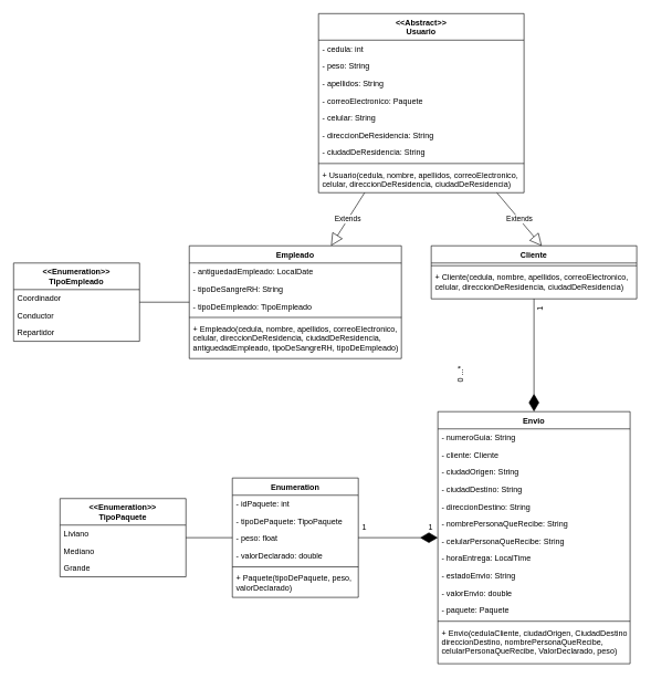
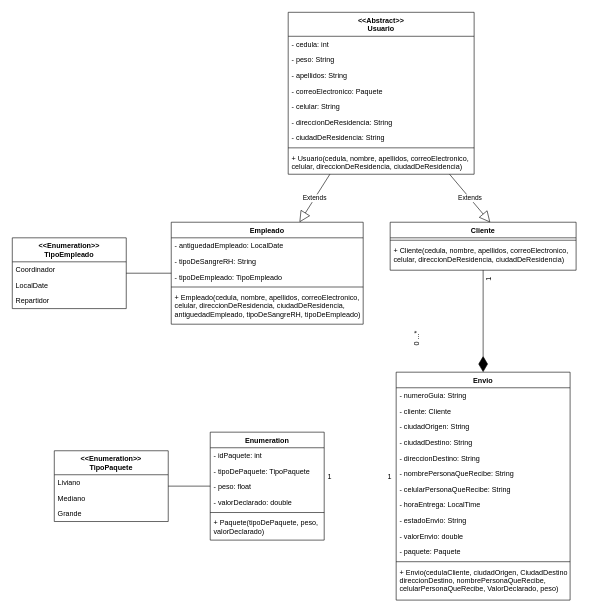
  <mxCell id="0" />
  <mxCell id="1" parent="0" />
  <mxCell id="2" value="Cliente" style="swimlane;fontStyle=1;align=center;verticalAlign=top;childLayout=stackLayout;horizontal=1;startSize=26;horizontalStack=0;resizeParent=1;resizeLast=0;collapsible=1;marginBottom=0;rounded=0;shadow=0;strokeWidth=1;" parent="1" vertex="1"><mxGeometry x="650" y="370" width="310" height="80" as="geometry"><mxRectangle x="230" y="140" width="160" height="26" as="alternateBounds" /></mxGeometry></mxCell>
  <mxCell id="3" value="" style="line;html=1;strokeWidth=1;align=left;verticalAlign=middle;spacingTop=-1;spacingLeft=3;spacingRight=3;rotatable=0;labelPosition=right;points=[];portConstraint=eastwest;" parent="2" vertex="1"><mxGeometry y="26" width="310" height="8" as="geometry" /></mxCell>
  <mxCell id="4" value="+ Cliente(cedula, nombre, apellidos, correoElectronico, &#10;celular, direccionDeResidencia, ciudadDeResidencia)" style="text;align=left;verticalAlign=top;spacingLeft=4;spacingRight=4;overflow=hidden;rotatable=0;points=[[0,0.5],[1,0.5]];portConstraint=eastwest;" parent="2" vertex="1"><mxGeometry y="34" width="310" height="40" as="geometry" /></mxCell>
  <mxCell id="5" value="Enumeration" style="swimlane;fontStyle=1;align=center;verticalAlign=top;childLayout=stackLayout;horizontal=1;startSize=26;horizontalStack=0;resizeParent=1;resizeLast=0;collapsible=1;marginBottom=0;rounded=0;shadow=0;strokeWidth=1;" parent="1" vertex="1"><mxGeometry x="350" y="720" width="190" height="180" as="geometry"><mxRectangle x="130" y="380" width="160" height="26" as="alternateBounds" /></mxGeometry></mxCell>
  <mxCell id="6" value="- idPaquete: int" style="text;align=left;verticalAlign=top;spacingLeft=4;spacingRight=4;overflow=hidden;rotatable=0;points=[[0,0.5],[1,0.5]];portConstraint=eastwest;" parent="5" vertex="1"><mxGeometry y="26" width="190" height="26" as="geometry" /></mxCell>
  <mxCell id="7" value="- tipoDePaquete: TipoPaquete" style="text;align=left;verticalAlign=top;spacingLeft=4;spacingRight=4;overflow=hidden;rotatable=0;points=[[0,0.5],[1,0.5]];portConstraint=eastwest;rounded=0;shadow=0;html=0;" parent="5" vertex="1"><mxGeometry y="52" width="190" height="26" as="geometry" /></mxCell>
  <mxCell id="8" value="- peso: float" style="text;align=left;verticalAlign=top;spacingLeft=4;spacingRight=4;overflow=hidden;rotatable=0;points=[[0,0.5],[1,0.5]];portConstraint=eastwest;rounded=0;shadow=0;html=0;" vertex="1" parent="5"><mxGeometry y="78" width="190" height="26" as="geometry" /></mxCell>
  <mxCell id="9" value="- valorDeclarado: double" style="text;align=left;verticalAlign=top;spacingLeft=4;spacingRight=4;overflow=hidden;rotatable=0;points=[[0,0.5],[1,0.5]];portConstraint=eastwest;rounded=0;shadow=0;html=0;" vertex="1" parent="5"><mxGeometry y="104" width="190" height="26" as="geometry" /></mxCell>
  <mxCell id="10" value="" style="line;html=1;strokeWidth=1;align=left;verticalAlign=middle;spacingTop=-1;spacingLeft=3;spacingRight=3;rotatable=0;labelPosition=right;points=[];portConstraint=eastwest;" parent="5" vertex="1"><mxGeometry y="130" width="190" height="8" as="geometry" /></mxCell>
  <mxCell id="11" value="+ Paquete(tipoDePaquete, peso, &#10;valorDeclarado)" style="text;align=left;verticalAlign=top;spacingLeft=4;spacingRight=4;overflow=hidden;rotatable=0;points=[[0,0.5],[1,0.5]];portConstraint=eastwest;" parent="5" vertex="1"><mxGeometry y="138" width="190" height="42" as="geometry" /></mxCell>
  <mxCell id="12" value="Empleado" style="swimlane;fontStyle=1;align=center;verticalAlign=top;childLayout=stackLayout;horizontal=1;startSize=26;horizontalStack=0;resizeParent=1;resizeLast=0;collapsible=1;marginBottom=0;rounded=0;shadow=0;strokeWidth=1;" parent="1" vertex="1"><mxGeometry x="285" y="370" width="320" height="170" as="geometry"><mxRectangle x="550" y="140" width="160" height="26" as="alternateBounds" /></mxGeometry></mxCell>
  <mxCell id="13" value="- antiguedadEmpleado: LocalDate" style="text;align=left;verticalAlign=top;spacingLeft=4;spacingRight=4;overflow=hidden;rotatable=0;points=[[0,0.5],[1,0.5]];portConstraint=eastwest;rounded=0;shadow=0;html=0;" vertex="1" parent="12"><mxGeometry y="26" width="320" height="26" as="geometry" /></mxCell>
  <mxCell id="14" value="- tipoDeSangreRH: String" style="text;align=left;verticalAlign=top;spacingLeft=4;spacingRight=4;overflow=hidden;rotatable=0;points=[[0,0.5],[1,0.5]];portConstraint=eastwest;rounded=0;shadow=0;html=0;" vertex="1" parent="12"><mxGeometry y="52" width="320" height="26" as="geometry" /></mxCell>
  <mxCell id="15" value="- tipoDeEmpleado: TipoEmpleado" style="text;align=left;verticalAlign=top;spacingLeft=4;spacingRight=4;overflow=hidden;rotatable=0;points=[[0,0.5],[1,0.5]];portConstraint=eastwest;rounded=0;shadow=0;html=0;" vertex="1" parent="12"><mxGeometry y="78" width="320" height="26" as="geometry" /></mxCell>
  <mxCell id="16" value="" style="line;html=1;strokeWidth=1;align=left;verticalAlign=middle;spacingTop=-1;spacingLeft=3;spacingRight=3;rotatable=0;labelPosition=right;points=[];portConstraint=eastwest;" parent="12" vertex="1"><mxGeometry y="104" width="320" height="8" as="geometry" /></mxCell>
  <mxCell id="17" value="+ Empleado(cedula, nombre, apellidos, correoElectronico,&#10;celular, direccionDeResidencia, ciudadDeResidencia,&#10;antiguedadEmpleado, tipoDeSangreRH, tipoDeEmpleado)" style="text;align=left;verticalAlign=top;spacingLeft=4;spacingRight=4;overflow=hidden;rotatable=0;points=[[0,0.5],[1,0.5]];portConstraint=eastwest;" parent="12" vertex="1"><mxGeometry y="112" width="320" height="58" as="geometry" /></mxCell>
  <mxCell id="18" value="Envio" style="swimlane;fontStyle=1;align=center;verticalAlign=top;childLayout=stackLayout;horizontal=1;startSize=26;horizontalStack=0;resizeParent=1;resizeLast=0;collapsible=1;marginBottom=0;rounded=0;shadow=0;strokeWidth=1;" vertex="1" parent="1"><mxGeometry x="660" y="620" width="290" height="380" as="geometry"><mxRectangle x="550" y="140" width="160" height="26" as="alternateBounds" /></mxGeometry></mxCell>
  <mxCell id="19" value="- numeroGuia: String" style="text;align=left;verticalAlign=top;spacingLeft=4;spacingRight=4;overflow=hidden;rotatable=0;points=[[0,0.5],[1,0.5]];portConstraint=eastwest;" vertex="1" parent="18"><mxGeometry y="26" width="290" height="26" as="geometry" /></mxCell>
  <mxCell id="20" value="- cliente: Cliente" style="text;align=left;verticalAlign=top;spacingLeft=4;spacingRight=4;overflow=hidden;rotatable=0;points=[[0,0.5],[1,0.5]];portConstraint=eastwest;rounded=0;shadow=0;html=0;" vertex="1" parent="18"><mxGeometry y="52" width="290" height="26" as="geometry" /></mxCell>
  <mxCell id="21" value="- ciudadOrigen: String" style="text;align=left;verticalAlign=top;spacingLeft=4;spacingRight=4;overflow=hidden;rotatable=0;points=[[0,0.5],[1,0.5]];portConstraint=eastwest;rounded=0;shadow=0;html=0;" vertex="1" parent="18"><mxGeometry y="78" width="290" height="26" as="geometry" /></mxCell>
  <mxCell id="22" value="- ciudadDestino: String" style="text;align=left;verticalAlign=top;spacingLeft=4;spacingRight=4;overflow=hidden;rotatable=0;points=[[0,0.5],[1,0.5]];portConstraint=eastwest;rounded=0;shadow=0;html=0;" vertex="1" parent="18"><mxGeometry y="104" width="290" height="26" as="geometry" /></mxCell>
  <mxCell id="23" value="- direccionDestino: String" style="text;align=left;verticalAlign=top;spacingLeft=4;spacingRight=4;overflow=hidden;rotatable=0;points=[[0,0.5],[1,0.5]];portConstraint=eastwest;rounded=0;shadow=0;html=0;" vertex="1" parent="18"><mxGeometry y="130" width="290" height="26" as="geometry" /></mxCell>
  <mxCell id="24" value="- nombrePersonaQueRecibe: String" style="text;align=left;verticalAlign=top;spacingLeft=4;spacingRight=4;overflow=hidden;rotatable=0;points=[[0,0.5],[1,0.5]];portConstraint=eastwest;rounded=0;shadow=0;html=0;" vertex="1" parent="18"><mxGeometry y="156" width="290" height="26" as="geometry" /></mxCell>
  <mxCell id="25" value="- celularPersonaQueRecibe: String" style="text;align=left;verticalAlign=top;spacingLeft=4;spacingRight=4;overflow=hidden;rotatable=0;points=[[0,0.5],[1,0.5]];portConstraint=eastwest;rounded=0;shadow=0;html=0;" vertex="1" parent="18"><mxGeometry y="182" width="290" height="26" as="geometry" /></mxCell>
  <mxCell id="26" value="- horaEntrega: LocalTime" style="text;align=left;verticalAlign=top;spacingLeft=4;spacingRight=4;overflow=hidden;rotatable=0;points=[[0,0.5],[1,0.5]];portConstraint=eastwest;rounded=0;shadow=0;html=0;" vertex="1" parent="18"><mxGeometry y="208" width="290" height="26" as="geometry" /></mxCell>
  <mxCell id="27" value="- estadoEnvio: String" style="text;align=left;verticalAlign=top;spacingLeft=4;spacingRight=4;overflow=hidden;rotatable=0;points=[[0,0.5],[1,0.5]];portConstraint=eastwest;rounded=0;shadow=0;html=0;" vertex="1" parent="18"><mxGeometry y="234" width="290" height="26" as="geometry" /></mxCell>
  <mxCell id="28" value="- valorEnvio: double" style="text;align=left;verticalAlign=top;spacingLeft=4;spacingRight=4;overflow=hidden;rotatable=0;points=[[0,0.5],[1,0.5]];portConstraint=eastwest;rounded=0;shadow=0;html=0;" vertex="1" parent="18"><mxGeometry y="260" width="290" height="26" as="geometry" /></mxCell>
  <mxCell id="29" value="- paquete: Paquete" style="text;align=left;verticalAlign=top;spacingLeft=4;spacingRight=4;overflow=hidden;rotatable=0;points=[[0,0.5],[1,0.5]];portConstraint=eastwest;rounded=0;shadow=0;html=0;" vertex="1" parent="18"><mxGeometry y="286" width="290" height="26" as="geometry" /></mxCell>
  <mxCell id="30" value="" style="line;html=1;strokeWidth=1;align=left;verticalAlign=middle;spacingTop=-1;spacingLeft=3;spacingRight=3;rotatable=0;labelPosition=right;points=[];portConstraint=eastwest;" vertex="1" parent="18"><mxGeometry y="312" width="290" height="8" as="geometry" /></mxCell>
  <mxCell id="31" value="+ Envio(cedulaCliente, ciudadOrigen, CiudadDestino,&#10;direccionDestino, nombrePersonaQueRecibe,&#10;celularPersonaQueRecibe, ValorDeclarado, peso)" style="text;align=left;verticalAlign=top;spacingLeft=4;spacingRight=4;overflow=hidden;rotatable=0;points=[[0,0.5],[1,0.5]];portConstraint=eastwest;" vertex="1" parent="18"><mxGeometry y="320" width="290" height="60" as="geometry" /></mxCell>
  <mxCell id="32" value="&lt;&lt;Abstract&gt;&gt;&#10;Usuario" style="swimlane;fontStyle=1;align=center;verticalAlign=top;childLayout=stackLayout;horizontal=1;startSize=40;horizontalStack=0;resizeParent=1;resizeLast=0;collapsible=1;marginBottom=0;rounded=0;shadow=0;strokeWidth=1;" vertex="1" parent="1"><mxGeometry x="480" y="20" width="310" height="270" as="geometry"><mxRectangle x="130" y="380" width="160" height="26" as="alternateBounds" /></mxGeometry></mxCell>
  <mxCell id="33" value="- cedula: int" style="text;align=left;verticalAlign=top;spacingLeft=4;spacingRight=4;overflow=hidden;rotatable=0;points=[[0,0.5],[1,0.5]];portConstraint=eastwest;rounded=0;shadow=0;html=0;" vertex="1" parent="32"><mxGeometry y="40" width="310" height="26" as="geometry" /></mxCell>
  <mxCell id="34" value="- peso: String" style="text;align=left;verticalAlign=top;spacingLeft=4;spacingRight=4;overflow=hidden;rotatable=0;points=[[0,0.5],[1,0.5]];portConstraint=eastwest;" vertex="1" parent="32"><mxGeometry y="66" width="310" height="26" as="geometry" /></mxCell>
  <mxCell id="35" value="- apellidos: String" style="text;align=left;verticalAlign=top;spacingLeft=4;spacingRight=4;overflow=hidden;rotatable=0;points=[[0,0.5],[1,0.5]];portConstraint=eastwest;rounded=0;shadow=0;html=0;" vertex="1" parent="32"><mxGeometry y="92" width="310" height="26" as="geometry" /></mxCell>
  <mxCell id="36" value="- correoElectronico: Paquete" style="text;align=left;verticalAlign=top;spacingLeft=4;spacingRight=4;overflow=hidden;rotatable=0;points=[[0,0.5],[1,0.5]];portConstraint=eastwest;rounded=0;shadow=0;html=0;" vertex="1" parent="32"><mxGeometry y="118" width="310" height="26" as="geometry" /></mxCell>
  <mxCell id="37" value="- celular: String" style="text;align=left;verticalAlign=top;spacingLeft=4;spacingRight=4;overflow=hidden;rotatable=0;points=[[0,0.5],[1,0.5]];portConstraint=eastwest;rounded=0;shadow=0;html=0;" vertex="1" parent="32"><mxGeometry y="144" width="310" height="26" as="geometry" /></mxCell>
  <mxCell id="38" value="- direccionDeResidencia: String" style="text;align=left;verticalAlign=top;spacingLeft=4;spacingRight=4;overflow=hidden;rotatable=0;points=[[0,0.5],[1,0.5]];portConstraint=eastwest;rounded=0;shadow=0;html=0;" vertex="1" parent="32"><mxGeometry y="170" width="310" height="26" as="geometry" /></mxCell>
  <mxCell id="39" value="- ciudadDeResidencia: String" style="text;align=left;verticalAlign=top;spacingLeft=4;spacingRight=4;overflow=hidden;rotatable=0;points=[[0,0.5],[1,0.5]];portConstraint=eastwest;rounded=0;shadow=0;html=0;" vertex="1" parent="32"><mxGeometry y="196" width="310" height="26" as="geometry" /></mxCell>
  <mxCell id="40" value="" style="line;html=1;strokeWidth=1;align=left;verticalAlign=middle;spacingTop=-1;spacingLeft=3;spacingRight=3;rotatable=0;labelPosition=right;points=[];portConstraint=eastwest;" vertex="1" parent="32"><mxGeometry y="222" width="310" height="8" as="geometry" /></mxCell>
  <mxCell id="41" value="+ Usuario(cedula, nombre, apellidos, correoElectronico,&#10;celular, direccionDeResidencia, ciudadDeResidencia)" style="text;align=left;verticalAlign=top;spacingLeft=4;spacingRight=4;overflow=hidden;rotatable=0;points=[[0,0.5],[1,0.5]];portConstraint=eastwest;" vertex="1" parent="32"><mxGeometry y="230" width="310" height="40" as="geometry" /></mxCell>
  <mxCell id="42" value="Extends" style="endArrow=block;endSize=16;endFill=0;html=1;rounded=0;entryX=0.538;entryY=0.003;entryDx=0;entryDy=0;entryPerimeter=0;" edge="1" parent="1" source="32" target="2"><mxGeometry width="160" relative="1" as="geometry"><mxPoint x="800" y="190" as="sourcePoint" /><mxPoint x="960" y="190" as="targetPoint" /></mxGeometry></mxCell>
  <mxCell id="43" value="Extends" style="endArrow=block;endSize=16;endFill=0;html=1;rounded=0;" edge="1" parent="1" source="32" target="12"><mxGeometry width="160" relative="1" as="geometry"><mxPoint x="350" y="220" as="sourcePoint" /><mxPoint x="510" y="220" as="targetPoint" /></mxGeometry></mxCell>
  <mxCell id="44" value="" style="endArrow=diamondThin;endFill=1;endSize=24;html=1;rounded=0;exitX=0.5;exitY=1;exitDx=0;exitDy=0;entryX=0.5;entryY=0;entryDx=0;entryDy=0;" edge="1" parent="1" source="2" target="18"><mxGeometry width="160" relative="1" as="geometry"><mxPoint x="640" y="630" as="sourcePoint" /><mxPoint x="800" y="630" as="targetPoint" /></mxGeometry></mxCell>
  <mxCell id="45" value="1" style="text;align=left;verticalAlign=top;spacingLeft=4;spacingRight=4;overflow=hidden;rotatable=0;points=[[0,0.5],[1,0.5]];portConstraint=eastwest;rounded=0;shadow=0;html=0;horizontal=0;" vertex="1" parent="1"><mxGeometry x="800" y="437" width="30" height="36" as="geometry" /></mxCell>
  <mxCell id="46" value="0 ...*" style="text;align=left;verticalAlign=top;spacingLeft=4;spacingRight=4;overflow=hidden;rotatable=0;points=[[0,0.5],[1,0.5]];portConstraint=eastwest;rounded=0;shadow=0;html=0;horizontal=0;" vertex="1" parent="1"><mxGeometry x="680" y="545" width="30" height="36" as="geometry" /></mxCell>
  <mxCell id="47" value="1" style="text;align=left;verticalAlign=top;spacingLeft=4;spacingRight=4;overflow=hidden;rotatable=0;points=[[0,0.5],[1,0.5]];portConstraint=eastwest;rounded=0;shadow=0;html=0;horizontal=1;" vertex="1" parent="1"><mxGeometry x="640" y="780" width="30" height="36" as="geometry" /></mxCell>
- <mxCell id="48" value="" style="endArrow=diamondThin;endFill=1;endSize=24;html=1;rounded=0;" edge="1" parent="1" source="5" target="18"><mxGeometry width="160" relative="1" as="geometry"><mxPoint x="640" y="710" as="sourcePoint" /><mxPoint x="800" y="710" as="targetPoint" /></mxGeometry></mxCell>
  <mxCell id="49" value="1" style="text;align=left;verticalAlign=top;spacingLeft=4;spacingRight=4;overflow=hidden;rotatable=0;points=[[0,0.5],[1,0.5]];portConstraint=eastwest;rounded=0;shadow=0;html=0;horizontal=1;" vertex="1" parent="1"><mxGeometry x="540" y="780" width="30" height="36" as="geometry" /></mxCell>
  <mxCell id="50" value="&lt;&lt;Enumeration&gt;&gt;&#10;TipoPaquete" style="swimlane;fontStyle=1;align=center;verticalAlign=top;childLayout=stackLayout;horizontal=1;startSize=40;horizontalStack=0;resizeParent=1;resizeLast=0;collapsible=1;marginBottom=0;rounded=0;shadow=0;strokeWidth=1;" vertex="1" parent="1"><mxGeometry x="90" y="751" width="190" height="118" as="geometry"><mxRectangle x="130" y="380" width="160" height="26" as="alternateBounds" /></mxGeometry></mxCell>
  <mxCell id="51" value="Liviano" style="text;align=left;verticalAlign=top;spacingLeft=4;spacingRight=4;overflow=hidden;rotatable=0;points=[[0,0.5],[1,0.5]];portConstraint=eastwest;" vertex="1" parent="50"><mxGeometry y="40" width="190" height="26" as="geometry" /></mxCell>
  <mxCell id="52" value="Mediano" style="text;align=left;verticalAlign=top;spacingLeft=4;spacingRight=4;overflow=hidden;rotatable=0;points=[[0,0.5],[1,0.5]];portConstraint=eastwest;rounded=0;shadow=0;html=0;" vertex="1" parent="50"><mxGeometry y="66" width="190" height="26" as="geometry" /></mxCell>
  <mxCell id="53" value="Grande" style="text;align=left;verticalAlign=top;spacingLeft=4;spacingRight=4;overflow=hidden;rotatable=0;points=[[0,0.5],[1,0.5]];portConstraint=eastwest;rounded=0;shadow=0;html=0;" vertex="1" parent="50"><mxGeometry y="92" width="190" height="26" as="geometry" /></mxCell>
  <mxCell id="54" value="&lt;&lt;Enumeration&gt;&gt;&#10;TipoEmpleado" style="swimlane;fontStyle=1;align=center;verticalAlign=top;childLayout=stackLayout;horizontal=1;startSize=40;horizontalStack=0;resizeParent=1;resizeLast=0;collapsible=1;marginBottom=0;rounded=0;shadow=0;strokeWidth=1;" vertex="1" parent="1"><mxGeometry x="20" y="396" width="190" height="118" as="geometry"><mxRectangle x="130" y="380" width="160" height="26" as="alternateBounds" /></mxGeometry></mxCell>
  <mxCell id="55" value="Coordinador" style="text;align=left;verticalAlign=top;spacingLeft=4;spacingRight=4;overflow=hidden;rotatable=0;points=[[0,0.5],[1,0.5]];portConstraint=eastwest;rounded=0;shadow=0;html=0;" vertex="1" parent="54"><mxGeometry y="40" width="190" height="26" as="geometry" /></mxCell>
- <mxCell id="56" value="Conductor" style="text;align=left;verticalAlign=top;spacingLeft=4;spacingRight=4;overflow=hidden;rotatable=0;points=[[0,0.5],[1,0.5]];portConstraint=eastwest;" vertex="1" parent="54"><mxGeometry y="66" width="190" height="26" as="geometry" /></mxCell>
+ <mxCell id="56" value="LocalDate" style="text;align=left;verticalAlign=top;spacingLeft=4;spacingRight=4;overflow=hidden;rotatable=0;points=[[0,0.5],[1,0.5]];portConstraint=eastwest;" vertex="1" parent="54"><mxGeometry y="66" width="190" height="26" as="geometry" /></mxCell>
  <mxCell id="57" value="Repartidor" style="text;align=left;verticalAlign=top;spacingLeft=4;spacingRight=4;overflow=hidden;rotatable=0;points=[[0,0.5],[1,0.5]];portConstraint=eastwest;rounded=0;shadow=0;html=0;" vertex="1" parent="54"><mxGeometry y="92" width="190" height="26" as="geometry" /></mxCell>
  <mxCell id="58" value="" style="endArrow=none;html=1;edgeStyle=orthogonalEdgeStyle;rounded=0;" edge="1" parent="1" source="50" target="5"><mxGeometry relative="1" as="geometry"><mxPoint x="450" y="740" as="sourcePoint" /><mxPoint x="610" y="740" as="targetPoint" /></mxGeometry></mxCell>
  <mxCell id="59" value="" style="endArrow=none;html=1;edgeStyle=orthogonalEdgeStyle;rounded=0;" edge="1" parent="1" source="54" target="12"><mxGeometry relative="1" as="geometry"><mxPoint x="290" y="820" as="sourcePoint" /><mxPoint x="760" y="560" as="targetPoint" /></mxGeometry></mxCell>
